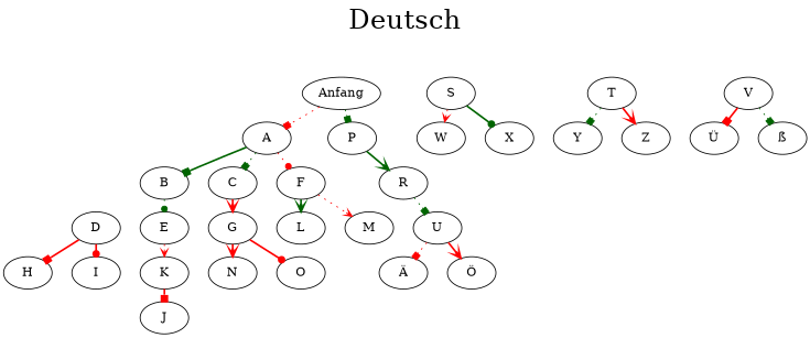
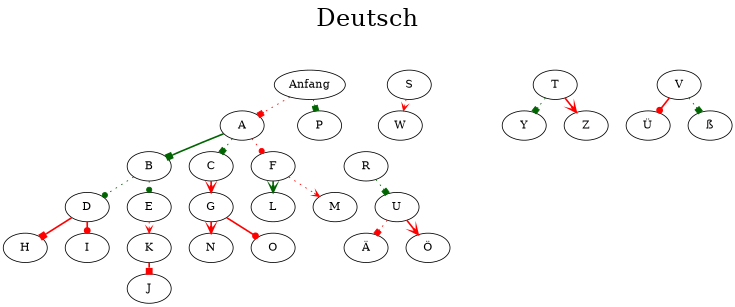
  digraph {
    fontsize=30
    label=Deutsch
    labelloc=top
    nodesep=0.3
    ranksep=0.2
    edge [arrowhead=box arrowsize=0.8 color=red style=dotted]
    Anfang
    A
    P
    B
    C
    F
    R
    D
    E
    G
    H
    I
    K
    L
    M
    N
    O
    J
    U
    S
    W
-   X
    T
    Y
    Z
    "Ä"
    "Ö"
    V
    "Ü"
    "ß"
    Anfang -> A
    Anfang -> P [color=darkgreen]
    A -> B [color=darkgreen style=bold]
    A -> C [color=darkgreen]
    A -> F [arrowhead=dot]
-   P -> R [arrowhead=vee color=darkgreen style=bold]
+   B -> D [arrowhead=dot color=darkgreen]
    B -> E [arrowhead=dot color=darkgreen]
    C -> G [arrowhead=vee style=bold]
    F -> L [arrowhead=vee color=darkgreen style=bold]
    F -> M [arrowhead=vee]
    R -> U [color=darkgreen]
    D -> H [style=bold]
    D -> I [arrowhead=dot style=bold]
    E -> K [arrowhead=vee]
    G -> N [arrowhead=vee style=bold]
    G -> O [arrowhead=dot style=bold]
    K -> J [style=bold]
    U -> "Ä"
    U -> "Ö" [arrowhead=vee style=bold]
    S -> W [arrowhead=vee]
-   S -> X [arrowhead=dot color=darkgreen style=bold]
    T -> Y [color=darkgreen]
    T -> Z [arrowhead=vee style=bold]
-   V -> "Ü" [style=bold]
+   V -> "Ü" [arrowhead=dot style=bold]
    V -> "ß" [color=darkgreen]
  }
